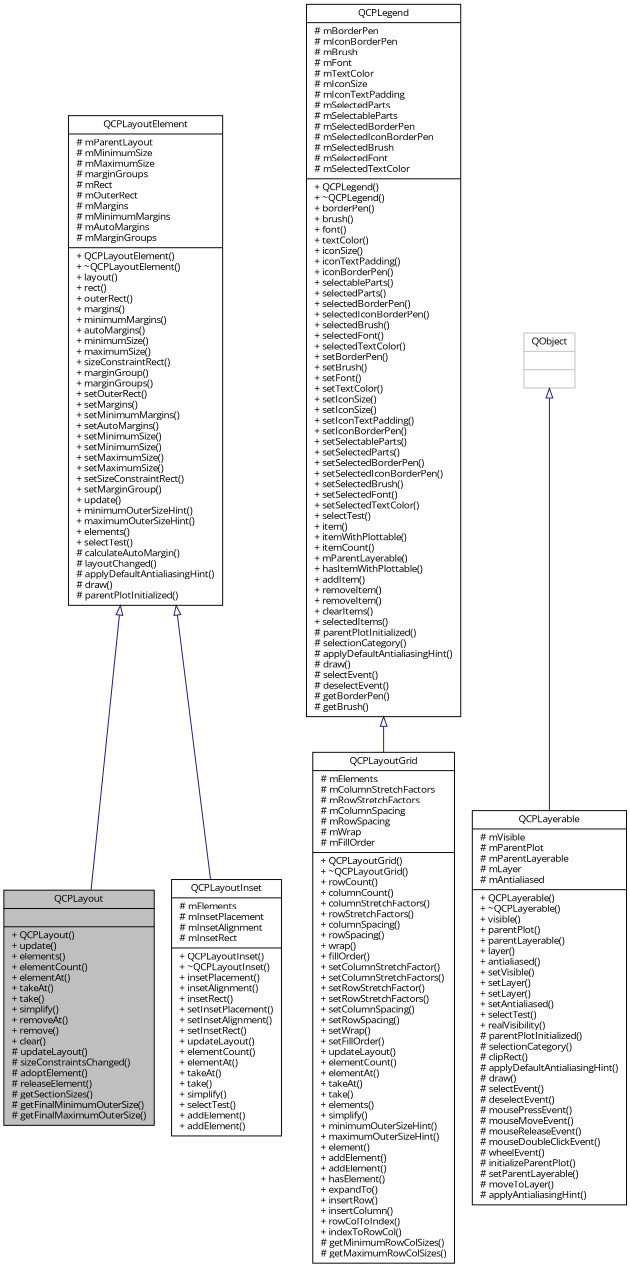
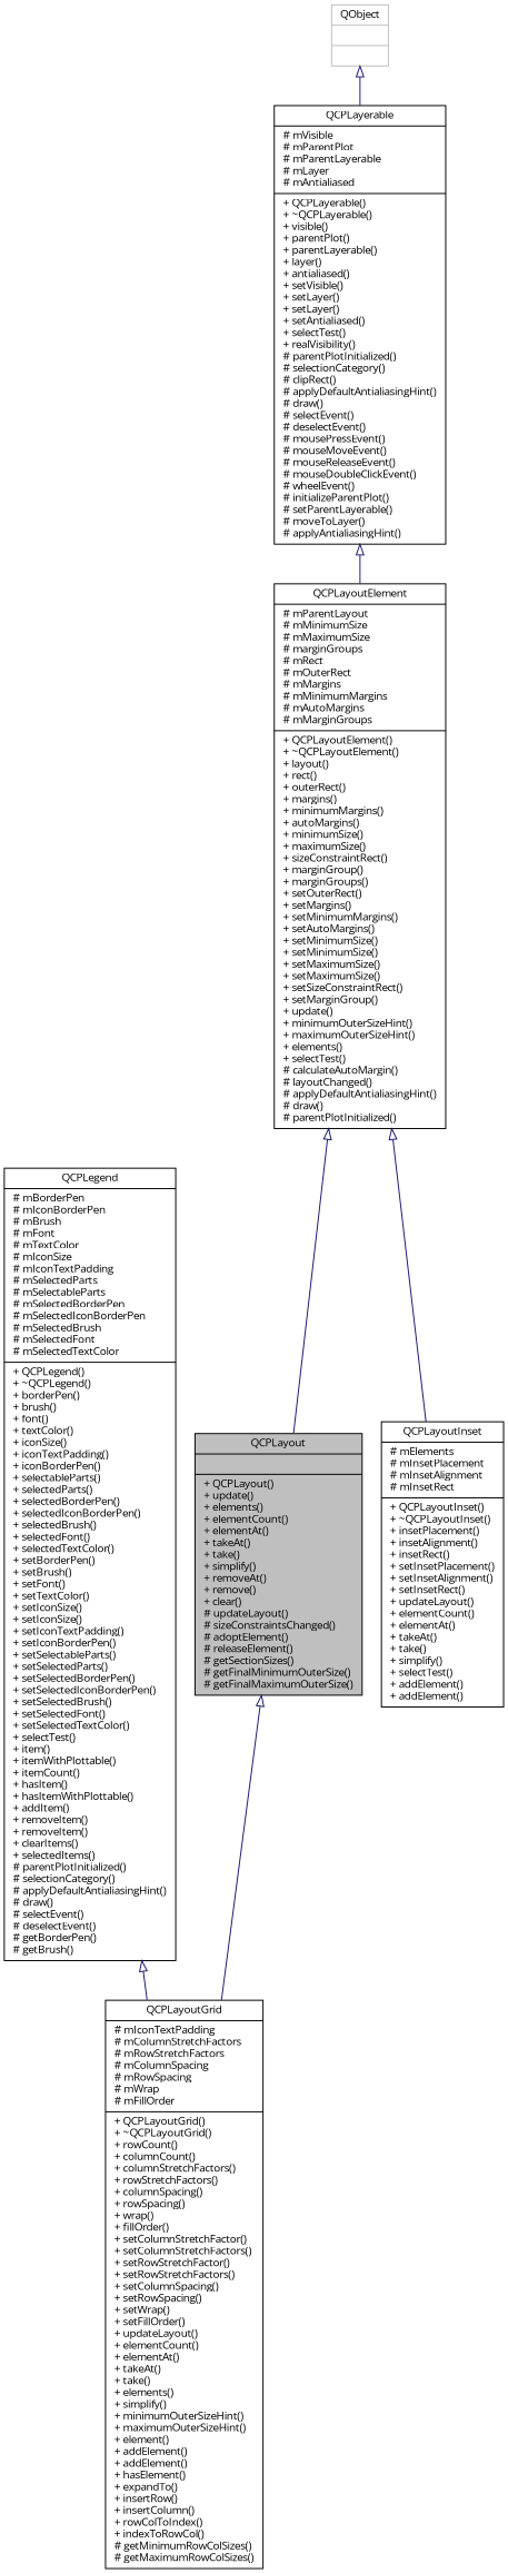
  digraph {
    fontname="Open Sans"
    node [color=black fillcolor=white fontname="Open Sans" fontsize=10 shape=record style=filled]
    edge [arrowtail=onormal color=midnightblue dir=back fontname="Open Sans" fontsize=10 labelfontname=Helvetica labelfontsize=10 style=solid]
    n1 [fillcolor=grey75 fontcolor=black height=0.2 label="{QCPLayout\n||+ QCPLayout()\l+ update()\l+ elements()\l+ elementCount()\l+ elementAt()\l+ takeAt()\l+ take()\l+ simplify()\l+ removeAt()\l+ remove()\l+ clear()\l# updateLayout()\l# sizeConstraintsChanged()\l# adoptElement()\l# releaseElement()\l# getSectionSizes()\l# getFinalMinimumOuterSize()\l# getFinalMaximumOuterSize()\l}" width=0.4]
-   n2 [height=0.2 label="{QCPLayoutGrid\n|# mElements\l# mColumnStretchFactors\l# mRowStretchFactors\l# mColumnSpacing\l# mRowSpacing\l# mWrap\l# mFillOrder\l|+ QCPLayoutGrid()\l+ ~QCPLayoutGrid()\l+ rowCount()\l+ columnCount()\l+ columnStretchFactors()\l+ rowStretchFactors()\l+ columnSpacing()\l+ rowSpacing()\l+ wrap()\l+ fillOrder()\l+ setColumnStretchFactor()\l+ setColumnStretchFactors()\l+ setRowStretchFactor()\l+ setRowStretchFactors()\l+ setColumnSpacing()\l+ setRowSpacing()\l+ setWrap()\l+ setFillOrder()\l+ updateLayout()\l+ elementCount()\l+ elementAt()\l+ takeAt()\l+ take()\l+ elements()\l+ simplify()\l+ minimumOuterSizeHint()\l+ maximumOuterSizeHint()\l+ element()\l+ addElement()\l+ addElement()\l+ hasElement()\l+ expandTo()\l+ insertRow()\l+ insertColumn()\l+ rowColToIndex()\l+ indexToRowCol()\l# getMinimumRowColSizes()\l# getMaximumRowColSizes()\l}" width=0.4]
+   n2 [height=0.2 label="{QCPLayoutGrid\n|# mIconTextPadding\l# mColumnStretchFactors\l# mRowStretchFactors\l# mColumnSpacing\l# mRowSpacing\l# mWrap\l# mFillOrder\l|+ QCPLayoutGrid()\l+ ~QCPLayoutGrid()\l+ rowCount()\l+ columnCount()\l+ columnStretchFactors()\l+ rowStretchFactors()\l+ columnSpacing()\l+ rowSpacing()\l+ wrap()\l+ fillOrder()\l+ setColumnStretchFactor()\l+ setColumnStretchFactors()\l+ setRowStretchFactor()\l+ setRowStretchFactors()\l+ setColumnSpacing()\l+ setRowSpacing()\l+ setWrap()\l+ setFillOrder()\l+ updateLayout()\l+ elementCount()\l+ elementAt()\l+ takeAt()\l+ take()\l+ elements()\l+ simplify()\l+ minimumOuterSizeHint()\l+ maximumOuterSizeHint()\l+ element()\l+ addElement()\l+ addElement()\l+ hasElement()\l+ expandTo()\l+ insertRow()\l+ insertColumn()\l+ rowColToIndex()\l+ indexToRowCol()\l# getMinimumRowColSizes()\l# getMaximumRowColSizes()\l}" width=0.4]
    n3 [height=0.2 label="{QCPLayoutInset\n|# mElements\l# mInsetPlacement\l# mInsetAlignment\l# mInsetRect\l|+ QCPLayoutInset()\l+ ~QCPLayoutInset()\l+ insetPlacement()\l+ insetAlignment()\l+ insetRect()\l+ setInsetPlacement()\l+ setInsetAlignment()\l+ setInsetRect()\l+ updateLayout()\l+ elementCount()\l+ elementAt()\l+ takeAt()\l+ take()\l+ simplify()\l+ selectTest()\l+ addElement()\l+ addElement()\l}" width=0.4]
    n4 [height=0.2 label="{QCPLayoutElement\n|# mParentLayout\l# mMinimumSize\l# mMaximumSize\l# marginGroups\l# mRect\l# mOuterRect\l# mMargins\l# mMinimumMargins\l# mAutoMargins\l# mMarginGroups\l|+ QCPLayoutElement()\l+ ~QCPLayoutElement()\l+ layout()\l+ rect()\l+ outerRect()\l+ margins()\l+ minimumMargins()\l+ autoMargins()\l+ minimumSize()\l+ maximumSize()\l+ sizeConstraintRect()\l+ marginGroup()\l+ marginGroups()\l+ setOuterRect()\l+ setMargins()\l+ setMinimumMargins()\l+ setAutoMargins()\l+ setMinimumSize()\l+ setMinimumSize()\l+ setMaximumSize()\l+ setMaximumSize()\l+ setSizeConstraintRect()\l+ setMarginGroup()\l+ update()\l+ minimumOuterSizeHint()\l+ maximumOuterSizeHint()\l+ elements()\l+ selectTest()\l# calculateAutoMargin()\l# layoutChanged()\l# applyDefaultAntialiasingHint()\l# draw()\l# parentPlotInitialized()\l}" width=0.4]
    n5 [height=0.2 label="{QCPLayerable\n|# mVisible\l# mParentPlot\l# mParentLayerable\l# mLayer\l# mAntialiased\l|+ QCPLayerable()\l+ ~QCPLayerable()\l+ visible()\l+ parentPlot()\l+ parentLayerable()\l+ layer()\l+ antialiased()\l+ setVisible()\l+ setLayer()\l+ setLayer()\l+ setAntialiased()\l+ selectTest()\l+ realVisibility()\l# parentPlotInitialized()\l# selectionCategory()\l# clipRect()\l# applyDefaultAntialiasingHint()\l# draw()\l# selectEvent()\l# deselectEvent()\l# mousePressEvent()\l# mouseMoveEvent()\l# mouseReleaseEvent()\l# mouseDoubleClickEvent()\l# wheelEvent()\l# initializeParentPlot()\l# setParentLayerable()\l# moveToLayer()\l# applyAntialiasingHint()\l}" width=0.4]
    n6 [color=grey75 height=0.2 label="{QObject\n||}" width=0.4]
-   n7 [height=0.2 label="{QCPLegend\n|# mBorderPen\l# mIconBorderPen\l# mBrush\l# mFont\l# mTextColor\l# mIconSize\l# mIconTextPadding\l# mSelectedParts\l# mSelectableParts\l# mSelectedBorderPen\l# mSelectedIconBorderPen\l# mSelectedBrush\l# mSelectedFont\l# mSelectedTextColor\l|+ QCPLegend()\l+ ~QCPLegend()\l+ borderPen()\l+ brush()\l+ font()\l+ textColor()\l+ iconSize()\l+ iconTextPadding()\l+ iconBorderPen()\l+ selectableParts()\l+ selectedParts()\l+ selectedBorderPen()\l+ selectedIconBorderPen()\l+ selectedBrush()\l+ selectedFont()\l+ selectedTextColor()\l+ setBorderPen()\l+ setBrush()\l+ setFont()\l+ setTextColor()\l+ setIconSize()\l+ setIconSize()\l+ setIconTextPadding()\l+ setIconBorderPen()\l+ setSelectableParts()\l+ setSelectedParts()\l+ setSelectedBorderPen()\l+ setSelectedIconBorderPen()\l+ setSelectedBrush()\l+ setSelectedFont()\l+ setSelectedTextColor()\l+ selectTest()\l+ item()\l+ itemWithPlottable()\l+ itemCount()\l+ mParentLayerable()\l+ hasItemWithPlottable()\l+ addItem()\l+ removeItem()\l+ removeItem()\l+ clearItems()\l+ selectedItems()\l# parentPlotInitialized()\l# selectionCategory()\l# applyDefaultAntialiasingHint()\l# draw()\l# selectEvent()\l# deselectEvent()\l# getBorderPen()\l# getBrush()\l}" width=0.4]
+   n7 [height=0.2 label="{QCPLegend\n|# mBorderPen\l# mIconBorderPen\l# mBrush\l# mFont\l# mTextColor\l# mIconSize\l# mIconTextPadding\l# mSelectedParts\l# mSelectableParts\l# mSelectedBorderPen\l# mSelectedIconBorderPen\l# mSelectedBrush\l# mSelectedFont\l# mSelectedTextColor\l|+ QCPLegend()\l+ ~QCPLegend()\l+ borderPen()\l+ brush()\l+ font()\l+ textColor()\l+ iconSize()\l+ iconTextPadding()\l+ iconBorderPen()\l+ selectableParts()\l+ selectedParts()\l+ selectedBorderPen()\l+ selectedIconBorderPen()\l+ selectedBrush()\l+ selectedFont()\l+ selectedTextColor()\l+ setBorderPen()\l+ setBrush()\l+ setFont()\l+ setTextColor()\l+ setIconSize()\l+ setIconSize()\l+ setIconTextPadding()\l+ setIconBorderPen()\l+ setSelectableParts()\l+ setSelectedParts()\l+ setSelectedBorderPen()\l+ setSelectedIconBorderPen()\l+ setSelectedBrush()\l+ setSelectedFont()\l+ setSelectedTextColor()\l+ selectTest()\l+ item()\l+ itemWithPlottable()\l+ itemCount()\l+ hasItem()\l+ hasItemWithPlottable()\l+ addItem()\l+ removeItem()\l+ removeItem()\l+ clearItems()\l+ selectedItems()\l# parentPlotInitialized()\l# selectionCategory()\l# applyDefaultAntialiasingHint()\l# draw()\l# selectEvent()\l# deselectEvent()\l# getBorderPen()\l# getBrush()\l}" width=0.4]
+   n1 -> n2
    n4 -> n1
    n4 -> n3
+   n5 -> n4
    n6 -> n5
    n7 -> n2
  }
